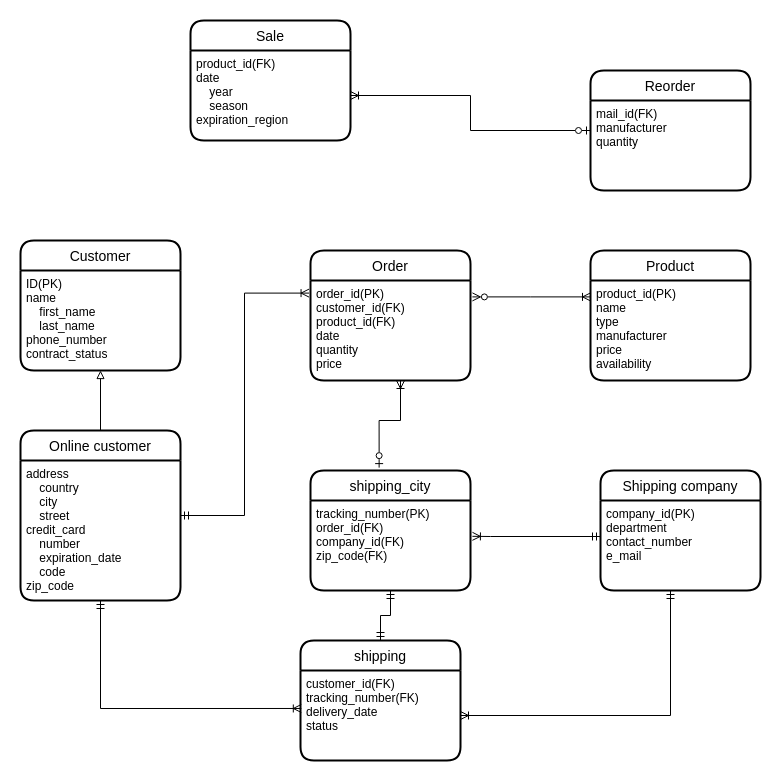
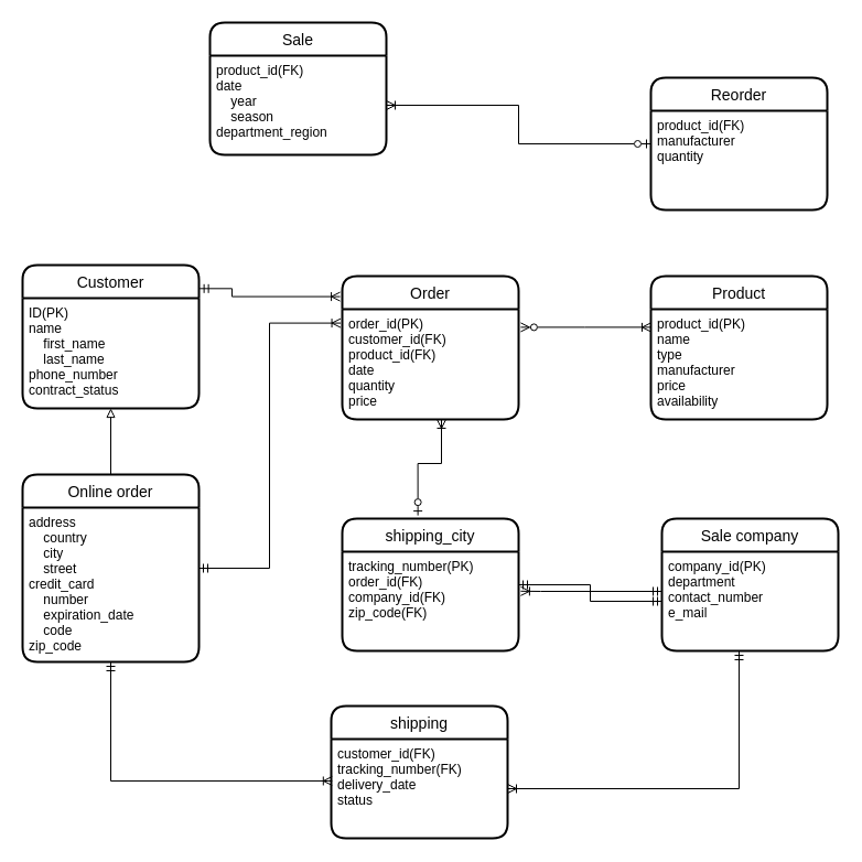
  <mxCell id="0" />
  <mxCell id="1" parent="0" />
  <mxCell id="2" style="edgeStyle=orthogonalEdgeStyle;rounded=0;orthogonalLoop=1;jettySize=auto;html=1;startArrow=ERoneToMany;startFill=0;endArrow=ERzeroToMany;endFill=0;entryX=1.012;entryY=0.164;entryDx=0;entryDy=0;entryPerimeter=0;" parent="1" source="3" target="12" edge="1"><mxGeometry relative="1" as="geometry"><mxPoint x="500" y="295" as="targetPoint" /><Array as="points"><mxPoint x="530" y="296" /></Array></mxGeometry></mxCell>
  <mxCell id="3" value="Product" style="swimlane;childLayout=stackLayout;horizontal=1;startSize=30;horizontalStack=0;rounded=1;fontSize=14;fontStyle=0;strokeWidth=2;resizeParent=0;resizeLast=1;shadow=0;dashed=0;align=center;" parent="1" vertex="1"><mxGeometry x="590" y="250" width="160" height="130" as="geometry" /></mxCell>
  <mxCell id="4" value="product_id(PK)&#10;name&#10;type&#10;manufacturer&#10;price&#10;availability" style="align=left;strokeColor=none;fillColor=none;spacingLeft=4;fontSize=12;verticalAlign=top;resizable=0;rotatable=0;part=1;" parent="3" vertex="1"><mxGeometry y="30" width="160" height="100" as="geometry" /></mxCell>
  <mxCell id="5" value="Customer" style="swimlane;childLayout=stackLayout;horizontal=1;startSize=30;horizontalStack=0;rounded=1;fontSize=14;fontStyle=0;strokeWidth=2;resizeParent=0;resizeLast=1;shadow=0;dashed=0;align=center;" parent="1" vertex="1"><mxGeometry x="20" y="240" width="160" height="130" as="geometry" /></mxCell>
  <mxCell id="6" value="ID(PK)&#10;name&#10;    first_name&#10;    last_name&#10;phone_number&#10;contract_status" style="align=left;strokeColor=none;fillColor=none;spacingLeft=4;fontSize=12;verticalAlign=top;resizable=0;rotatable=0;part=1;" parent="5" vertex="1"><mxGeometry y="30" width="160" height="100" as="geometry" /></mxCell>
  <mxCell id="7" style="rounded=0;orthogonalLoop=1;jettySize=auto;html=1;exitX=0.5;exitY=0;exitDx=0;exitDy=0;entryX=0.5;entryY=1;entryDx=0;entryDy=0;endArrow=block;endFill=0;" parent="1" source="9" target="6" edge="1"><mxGeometry relative="1" as="geometry" /></mxCell>
  <mxCell id="8" style="edgeStyle=elbowEdgeStyle;rounded=0;orthogonalLoop=1;jettySize=auto;html=1;entryX=-0.009;entryY=0.126;entryDx=0;entryDy=0;entryPerimeter=0;startArrow=ERmandOne;startFill=0;endArrow=ERoneToMany;endFill=0;" parent="1" source="9" target="12" edge="1"><mxGeometry relative="1" as="geometry" /></mxCell>
- <mxCell id="9" value="Online customer" style="swimlane;childLayout=stackLayout;horizontal=1;startSize=30;horizontalStack=0;rounded=1;fontSize=14;fontStyle=0;strokeWidth=2;resizeParent=0;resizeLast=1;shadow=0;dashed=0;align=center;" parent="1" vertex="1"><mxGeometry x="20" y="430" width="160" height="170" as="geometry" /></mxCell>
+ <mxCell id="9" value="Online order" style="swimlane;childLayout=stackLayout;horizontal=1;startSize=30;horizontalStack=0;rounded=1;fontSize=14;fontStyle=0;strokeWidth=2;resizeParent=0;resizeLast=1;shadow=0;dashed=0;align=center;" parent="1" vertex="1"><mxGeometry x="20" y="430" width="160" height="170" as="geometry" /></mxCell>
  <mxCell id="10" value="address&#10;    country&#10;    city&#10;    street&#10;credit_card   &#10;    number&#10;    expiration_date&#10;    code&#10;zip_code&#10;" style="align=left;strokeColor=none;fillColor=none;spacingLeft=4;fontSize=12;verticalAlign=top;resizable=0;rotatable=0;part=1;" parent="9" vertex="1"><mxGeometry y="30" width="160" height="140" as="geometry" /></mxCell>
  <mxCell id="11" value="Order" style="swimlane;childLayout=stackLayout;horizontal=1;startSize=30;horizontalStack=0;rounded=1;fontSize=14;fontStyle=0;strokeWidth=2;resizeParent=0;resizeLast=1;shadow=0;dashed=0;align=center;" parent="1" vertex="1"><mxGeometry x="310" y="250" width="160" height="130" as="geometry" /></mxCell>
  <mxCell id="12" value="order_id(PK)&#10;customer_id(FK)&#10;product_id(FK)&#10;date&#10;quantity&#10;price" style="align=left;strokeColor=none;fillColor=none;spacingLeft=4;fontSize=12;verticalAlign=top;resizable=0;rotatable=0;part=1;" parent="11" vertex="1"><mxGeometry y="30" width="160" height="100" as="geometry" /></mxCell>
- <mxCell id="13" value="Shipping company" style="swimlane;childLayout=stackLayout;horizontal=1;startSize=30;horizontalStack=0;rounded=1;fontSize=14;fontStyle=0;strokeWidth=2;resizeParent=0;resizeLast=1;shadow=0;dashed=0;align=center;" parent="1" vertex="1"><mxGeometry x="600" y="470" width="160" height="120" as="geometry" /></mxCell>
+ <mxCell id="13" value="Sale company" style="swimlane;childLayout=stackLayout;horizontal=1;startSize=30;horizontalStack=0;rounded=1;fontSize=14;fontStyle=0;strokeWidth=2;resizeParent=0;resizeLast=1;shadow=0;dashed=0;align=center;" parent="1" vertex="1"><mxGeometry x="600" y="470" width="160" height="120" as="geometry" /></mxCell>
  <mxCell id="14" value="company_id(PK)&#10;department&#10;contact_number&#10;e_mail" style="align=left;strokeColor=none;fillColor=none;spacingLeft=4;fontSize=12;verticalAlign=top;resizable=0;rotatable=0;part=1;" parent="13" vertex="1"><mxGeometry y="30" width="160" height="90" as="geometry" /></mxCell>
- <mxCell id="16" style="edgeStyle=orthogonalEdgeStyle;rounded=0;orthogonalLoop=1;jettySize=auto;html=1;entryX=0.5;entryY=0;entryDx=0;entryDy=0;startArrow=ERmandOne;startFill=0;endArrow=ERmandOne;endFill=0;" parent="1" source="17" target="23" edge="1"><mxGeometry relative="1" as="geometry" /></mxCell>
+ <mxCell id="15" style="edgeStyle=elbowEdgeStyle;rounded=0;orthogonalLoop=1;jettySize=auto;html=1;entryX=-0.012;entryY=0.143;entryDx=0;entryDy=0;endArrow=ERoneToMany;endFill=0;exitX=1.004;exitY=0.164;exitDx=0;exitDy=0;exitPerimeter=0;startArrow=ERmandOne;startFill=0;entryPerimeter=0;" parent="1" source="5" target="11" edge="1"><mxGeometry relative="1" as="geometry"><Array as="points"><mxPoint x="210" y="269" /><mxPoint x="230" y="260" /><mxPoint x="280" y="280" /></Array></mxGeometry></mxCell>
+ <mxCell id="16" style="edgeStyle=orthogonalEdgeStyle;rounded=0;orthogonalLoop=1;jettySize=auto;html=1;startArrow=ERmandOne;startFill=0;endArrow=ERmandOne;endFill=0;" parent="1" source="17" target="14" edge="1"><mxGeometry relative="1" as="geometry" /></mxCell>
  <mxCell id="17" value="shipping_city" style="swimlane;childLayout=stackLayout;horizontal=1;startSize=30;horizontalStack=0;rounded=1;fontSize=14;fontStyle=0;strokeWidth=2;resizeParent=0;resizeLast=1;shadow=0;dashed=0;align=center;" parent="1" vertex="1"><mxGeometry x="310" y="470" width="160" height="120" as="geometry" /></mxCell>
  <mxCell id="18" value="tracking_number(PK)&#10;order_id(FK)&#10;company_id(FK)&#10;zip_code(FK)&#10;    " style="align=left;strokeColor=none;fillColor=none;spacingLeft=4;fontSize=12;verticalAlign=top;resizable=0;rotatable=0;part=1;" parent="17" vertex="1"><mxGeometry y="30" width="160" height="90" as="geometry" /></mxCell>
  <mxCell id="19" style="edgeStyle=orthogonalEdgeStyle;rounded=0;orthogonalLoop=1;jettySize=auto;html=1;entryX=1.012;entryY=0.398;entryDx=0;entryDy=0;entryPerimeter=0;startArrow=ERmandOne;startFill=0;endArrow=ERoneToMany;endFill=0;" parent="1" source="14" target="18" edge="1"><mxGeometry relative="1" as="geometry"><Array as="points"><mxPoint x="490" y="536" /><mxPoint x="490" y="536" /></Array></mxGeometry></mxCell>
  <mxCell id="20" style="edgeStyle=orthogonalEdgeStyle;rounded=0;orthogonalLoop=1;jettySize=auto;html=1;entryX=0.429;entryY=-0.024;entryDx=0;entryDy=0;entryPerimeter=0;startArrow=ERoneToMany;startFill=0;endArrow=ERzeroToOne;endFill=0;" parent="1" source="12" target="17" edge="1"><mxGeometry relative="1" as="geometry"><Array as="points"><mxPoint x="400" y="420" /><mxPoint x="379" y="420" /></Array></mxGeometry></mxCell>
  <mxCell id="21" value="Sale" style="swimlane;childLayout=stackLayout;horizontal=1;startSize=30;horizontalStack=0;rounded=1;fontSize=14;fontStyle=0;strokeWidth=2;resizeParent=0;resizeLast=1;shadow=0;dashed=0;align=center;" parent="1" vertex="1"><mxGeometry x="190" y="20" width="160" height="120" as="geometry" /></mxCell>
- <mxCell id="22" value="product_id(FK)&#10;date&#10;    year&#10;    season&#10;expiration_region&#10;&#10;" style="align=left;strokeColor=none;fillColor=none;spacingLeft=4;fontSize=12;verticalAlign=top;resizable=0;rotatable=0;part=1;" parent="21" vertex="1"><mxGeometry y="30" width="160" height="90" as="geometry" /></mxCell>
+ <mxCell id="22" value="product_id(FK)&#10;date&#10;    year&#10;    season&#10;department_region&#10;&#10;" style="align=left;strokeColor=none;fillColor=none;spacingLeft=4;fontSize=12;verticalAlign=top;resizable=0;rotatable=0;part=1;" parent="21" vertex="1"><mxGeometry y="30" width="160" height="90" as="geometry" /></mxCell>
  <mxCell id="23" value="shipping" style="swimlane;childLayout=stackLayout;horizontal=1;startSize=30;horizontalStack=0;rounded=1;fontSize=14;fontStyle=0;strokeWidth=2;resizeParent=0;resizeLast=1;shadow=0;dashed=0;align=center;" parent="1" vertex="1"><mxGeometry x="300" y="640" width="160" height="120" as="geometry" /></mxCell>
  <mxCell id="24" value="customer_id(FK)&#10;tracking_number(FK)&#10;delivery_date&#10;status" style="align=left;strokeColor=none;fillColor=none;spacingLeft=4;fontSize=12;verticalAlign=top;resizable=0;rotatable=0;part=1;" parent="23" vertex="1"><mxGeometry y="30" width="160" height="90" as="geometry" /></mxCell>
  <mxCell id="25" style="edgeStyle=orthogonalEdgeStyle;rounded=0;orthogonalLoop=1;jettySize=auto;html=1;entryX=0.005;entryY=0.422;entryDx=0;entryDy=0;entryPerimeter=0;startArrow=ERmandOne;startFill=0;endArrow=ERoneToMany;endFill=0;exitX=0.5;exitY=1;exitDx=0;exitDy=0;" parent="1" source="10" target="24" edge="1"><mxGeometry relative="1" as="geometry" /></mxCell>
  <mxCell id="26" style="edgeStyle=orthogonalEdgeStyle;rounded=0;orthogonalLoop=1;jettySize=auto;html=1;entryX=1;entryY=0.5;entryDx=0;entryDy=0;startArrow=ERmandOne;startFill=0;endArrow=ERoneToMany;endFill=0;" parent="1" source="14" target="24" edge="1"><mxGeometry relative="1" as="geometry"><Array as="points"><mxPoint x="670" y="715" /></Array></mxGeometry></mxCell>
  <mxCell id="27" style="edgeStyle=orthogonalEdgeStyle;rounded=0;orthogonalLoop=1;jettySize=auto;html=1;startArrow=ERzeroToOne;endArrow=ERoneToMany;endFill=0;startFill=0;" edge="1" parent="1" source="28" target="22"><mxGeometry relative="1" as="geometry" /></mxCell>
  <mxCell id="28" value="Reorder" style="swimlane;childLayout=stackLayout;horizontal=1;startSize=30;horizontalStack=0;rounded=1;fontSize=14;fontStyle=0;strokeWidth=2;resizeParent=0;resizeLast=1;shadow=0;dashed=0;align=center;" vertex="1" parent="1"><mxGeometry x="590" y="70" width="160" height="120" as="geometry" /></mxCell>
- <mxCell id="29" value="mail_id(FK)&#10;manufacturer&#10;quantity" style="align=left;strokeColor=none;fillColor=none;spacingLeft=4;fontSize=12;verticalAlign=top;resizable=0;rotatable=0;part=1;" vertex="1" parent="28"><mxGeometry y="30" width="160" height="90" as="geometry" /></mxCell>
+ <mxCell id="29" value="product_id(FK)&#10;manufacturer&#10;quantity" style="align=left;strokeColor=none;fillColor=none;spacingLeft=4;fontSize=12;verticalAlign=top;resizable=0;rotatable=0;part=1;" vertex="1" parent="28"><mxGeometry y="30" width="160" height="90" as="geometry" /></mxCell>
